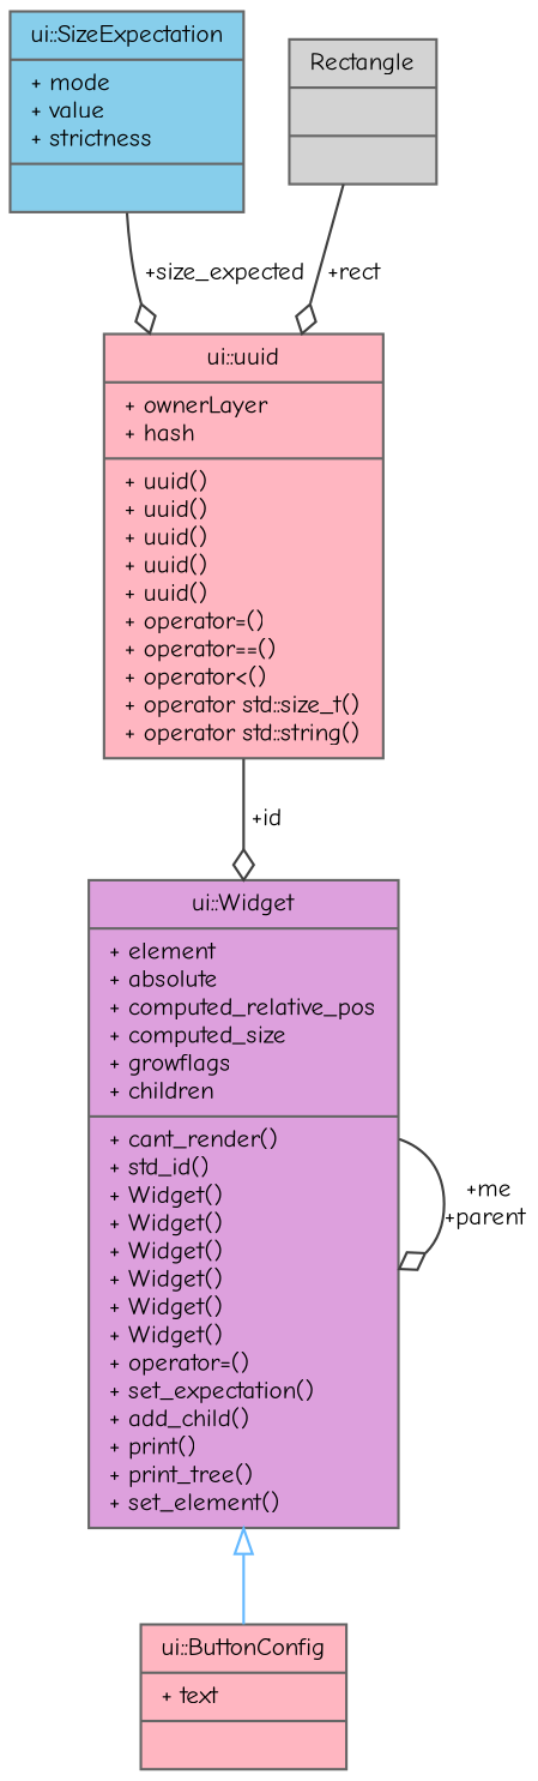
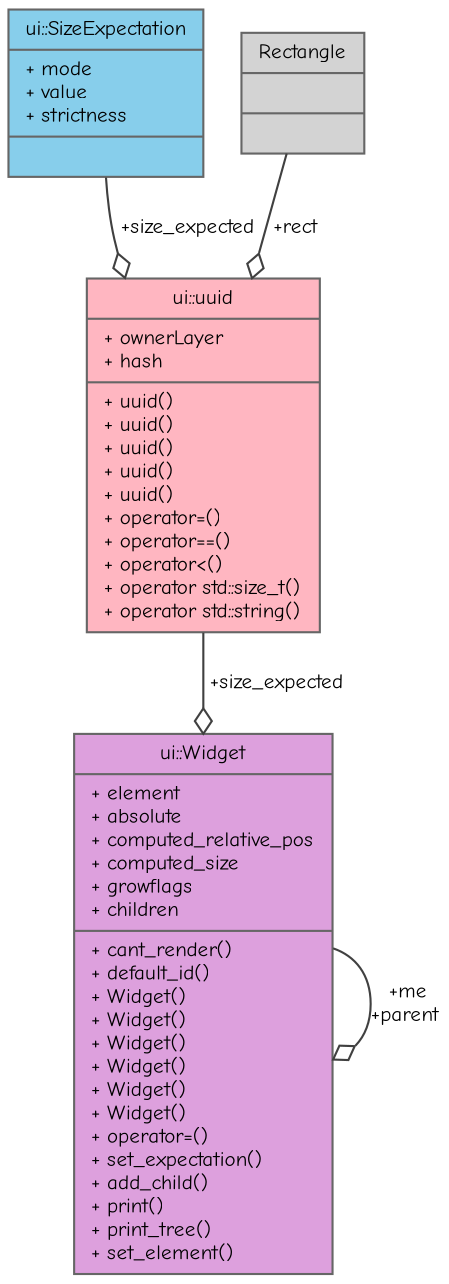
  digraph {
    fontname="Comic Neue"
    node [color=gray40 fillcolor=lightpink fontname="Comic Neue" fontsize=10 shape=record style=filled]
    edge [color=grey25 fontname="Comic Neue" fontsize=10 labelfontname=Helvetica labelfontsize=10 style=solid arrowhead=odiamond]
-   n1 [fontcolor=black height=0.2 label="{ui::ButtonConfig\n|+ text\l|}" width=0.4]
-   n2 [fillcolor=plum height=0.2 label="{ui::Widget\n|+ element\l+ absolute\l+ computed_relative_pos\l+ computed_size\l+ growflags\l+ children\l|+ cant_render()\l+ std_id()\l+ Widget()\l+ Widget()\l+ Widget()\l+ Widget()\l+ Widget()\l+ Widget()\l+ operator=()\l+ set_expectation()\l+ add_child()\l+ print()\l+ print_tree()\l+ set_element()\l}" width=0.4]
+   n2 [fillcolor=plum height=0.2 label="{ui::Widget\n|+ element\l+ absolute\l+ computed_relative_pos\l+ computed_size\l+ growflags\l+ children\l|+ cant_render()\l+ default_id()\l+ Widget()\l+ Widget()\l+ Widget()\l+ Widget()\l+ Widget()\l+ Widget()\l+ operator=()\l+ set_expectation()\l+ add_child()\l+ print()\l+ print_tree()\l+ set_element()\l}" width=0.4]
    n3 [height=0.2 label="{ui::uuid\n|+ ownerLayer\l+ hash\l|+ uuid()\l+ uuid()\l+ uuid()\l+ uuid()\l+ uuid()\l+ operator=()\l+ operator==()\l+ operator\<()\l+ operator std::size_t()\l+ operator std::string()\l}" width=0.4]
    n4 [fillcolor=skyblue height=0.2 label="{ui::SizeExpectation\n|+ mode\l+ value\l+ strictness\l|}" width=0.4]
    n5 [fillcolor=lightgrey height=0.2 label="{Rectangle\n||}" width=0.4]
-   n2 -> n1 [arrowtail=onormal color=steelblue1 dir=back arrowhead=""]
    n2 -> n2 [label=" +me\n+parent"]
-   n3 -> n2 [label=" +id"]
+   n3 -> n2 [label=" +size_expected"]
    n4 -> n3 [label=" +size_expected"]
    n5 -> n3 [label=" +rect"]
  }
